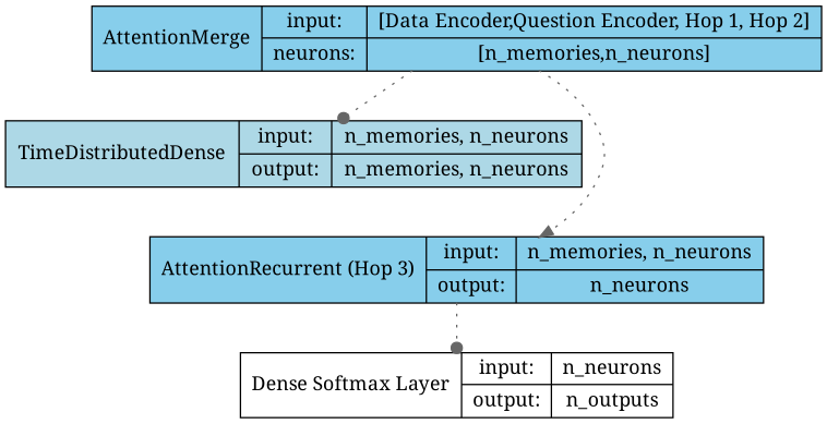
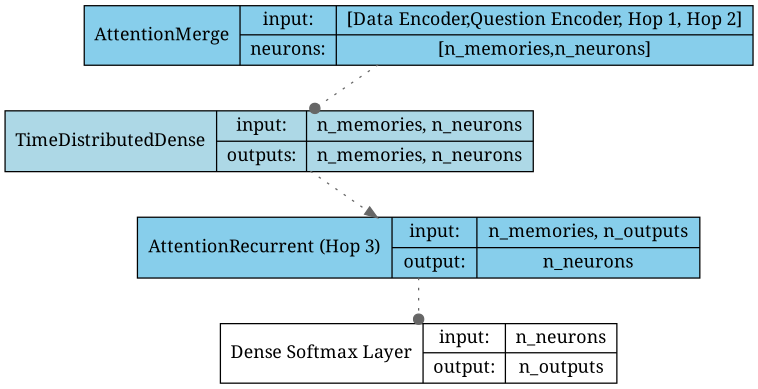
  digraph {
    fontname="Noto Serif"
    node [fillcolor=skyblue fontname="Noto Serif" shape=record style=filled]
    edge [arrowhead=dot color=gray40 fontname="Noto Serif" style=dotted]
    n1 [label="AttentionMerge\n|{input:|neurons:}|{{[Data Encoder,Question Encoder, Hop 1, Hop 2]}|{[n_memories,n_neurons]}}"]
-   n2 [fillcolor=lightblue label="TimeDistributedDense\n|{input:|output:}|{{n_memories, n_neurons}|{n_memories, n_neurons}}"]
-   n3 [label="AttentionRecurrent (Hop 3)\n|{input:|output:}|{{n_memories, n_neurons}|{n_neurons}}"]
+   n2 [fillcolor=lightblue label="TimeDistributedDense\n|{input:|outputs:}|{{n_memories, n_neurons}|{n_memories, n_neurons}}"]
+   n3 [label="AttentionRecurrent (Hop 3)\n|{input:|output:}|{{n_memories, n_outputs}|{n_neurons}}"]
    n4 [fillcolor=white label="Dense Softmax Layer\n|{input:|output:}|{{n_neurons}|{n_outputs}}"]
    n1 -> n2
-   n1 -> n3 [arrowhead=normal]
+   n2 -> n3 [arrowhead=normal]
    n3 -> n4
  }
